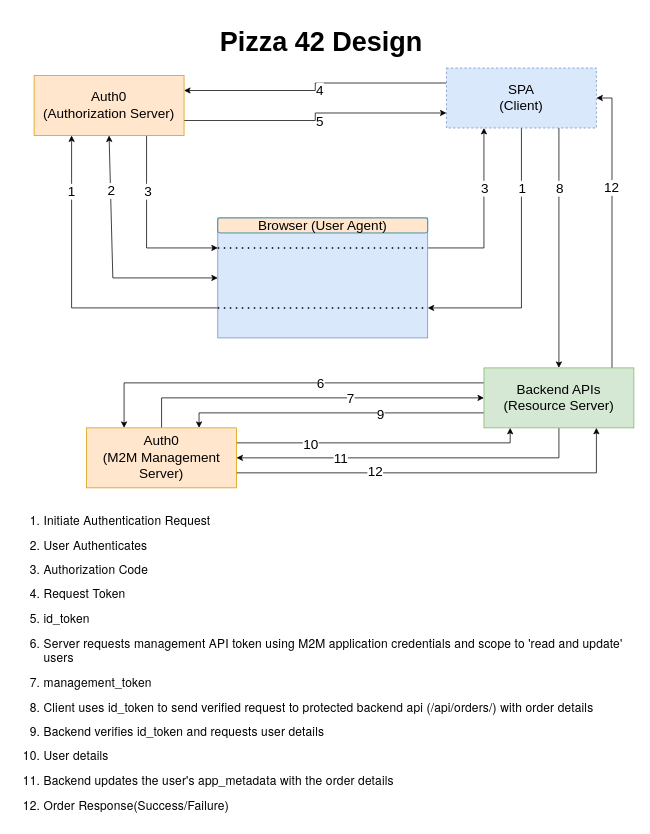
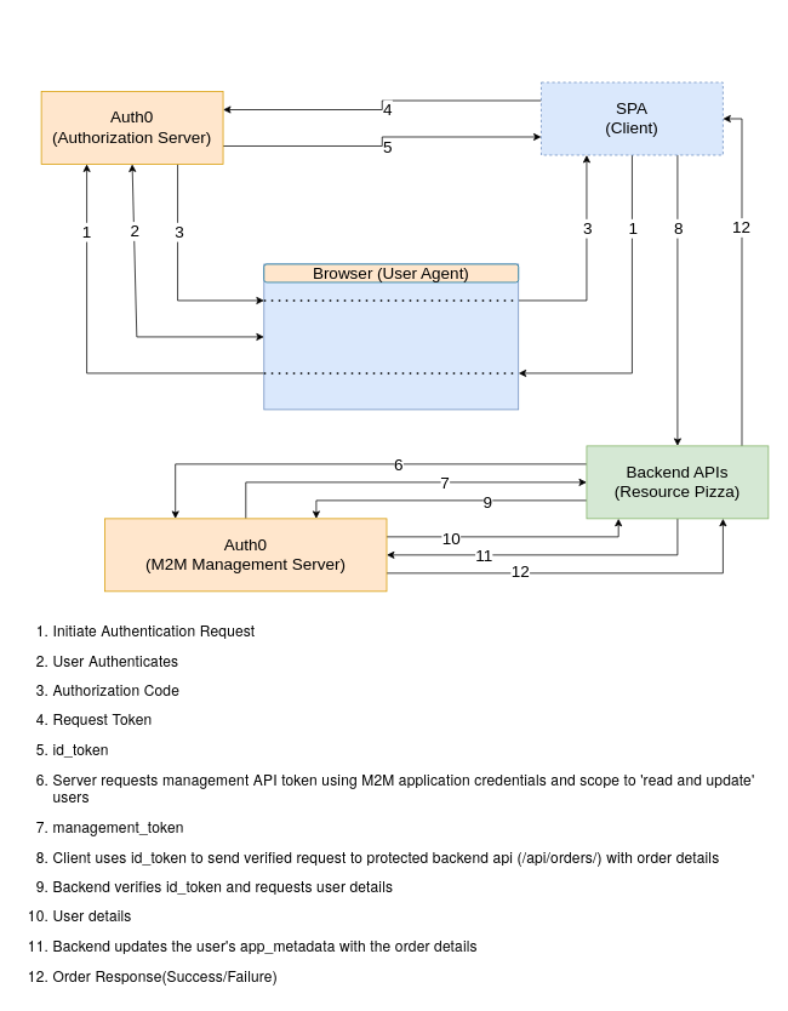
  <mxCell id="0" />
  <mxCell id="1" parent="0" />
  <mxCell id="2" style="edgeStyle=orthogonalEdgeStyle;rounded=0;orthogonalLoop=1;jettySize=auto;html=1;exitX=0.75;exitY=1;exitDx=0;exitDy=0;entryX=0;entryY=0.25;entryDx=0;entryDy=0;fontSize=20;" edge="1" parent="1" source="6" target="27"><mxGeometry relative="1" as="geometry" /></mxCell>
  <mxCell id="3" value="3" style="edgeLabel;html=1;align=center;verticalAlign=middle;resizable=0;points=[];fontSize=18;" vertex="1" connectable="0" parent="2"><mxGeometry x="-0.188" y="1" relative="1" as="geometry"><mxPoint y="-25" as="offset" /></mxGeometry></mxCell>
  <mxCell id="4" style="edgeStyle=orthogonalEdgeStyle;rounded=0;orthogonalLoop=1;jettySize=auto;html=1;exitX=1;exitY=0.75;exitDx=0;exitDy=0;entryX=0;entryY=0.75;entryDx=0;entryDy=0;fontSize=12;fontColor=#000000;" edge="1" parent="1" source="6" target="13"><mxGeometry relative="1" as="geometry" /></mxCell>
  <mxCell id="5" value="5" style="edgeLabel;html=1;align=center;verticalAlign=middle;resizable=0;points=[];fontSize=18;fontColor=#000000;" vertex="1" connectable="0" parent="4"><mxGeometry x="-0.129" y="-1" relative="1" as="geometry"><mxPoint x="23" as="offset" /></mxGeometry></mxCell>
  <mxCell id="6" value="&lt;div style=&quot;font-size: 18px&quot;&gt;&lt;span&gt;&lt;font style=&quot;font-size: 18px&quot;&gt;Auth0&lt;/font&gt;&lt;/span&gt;&lt;/div&gt;&lt;div style=&quot;font-size: 18px&quot;&gt;&lt;span&gt;&lt;font style=&quot;font-size: 18px&quot;&gt;(Authorization Server)&lt;/font&gt;&lt;/span&gt;&lt;/div&gt;" style="rounded=0;whiteSpace=wrap;html=1;fontSize=14;fillColor=#ffe6cc;strokeColor=#d79b00;align=center;" vertex="1" parent="1"><mxGeometry x="45" y="100" width="200" height="80" as="geometry" /></mxCell>
  <mxCell id="7" style="edgeStyle=orthogonalEdgeStyle;rounded=0;orthogonalLoop=1;jettySize=auto;html=1;exitX=0.5;exitY=1;exitDx=0;exitDy=0;entryX=1;entryY=0.75;entryDx=0;entryDy=0;fontSize=20;" edge="1" parent="1" source="13" target="27"><mxGeometry relative="1" as="geometry" /></mxCell>
  <mxCell id="8" value="1" style="edgeLabel;html=1;align=center;verticalAlign=middle;resizable=0;points=[];fontSize=18;" vertex="1" connectable="0" parent="7"><mxGeometry x="-0.539" y="1" relative="1" as="geometry"><mxPoint x="-1" y="-4" as="offset" /></mxGeometry></mxCell>
  <mxCell id="9" style="edgeStyle=orthogonalEdgeStyle;rounded=0;orthogonalLoop=1;jettySize=auto;html=1;exitX=0.75;exitY=1;exitDx=0;exitDy=0;entryX=0.5;entryY=0;entryDx=0;entryDy=0;fontSize=20;" edge="1" parent="1" source="13" target="22"><mxGeometry relative="1" as="geometry" /></mxCell>
  <mxCell id="10" value="8" style="edgeLabel;html=1;align=center;verticalAlign=middle;resizable=0;points=[];fontSize=18;fontColor=#000000;" vertex="1" connectable="0" parent="9"><mxGeometry x="-0.387" relative="1" as="geometry"><mxPoint y="-18" as="offset" /></mxGeometry></mxCell>
  <mxCell id="11" style="edgeStyle=orthogonalEdgeStyle;rounded=0;orthogonalLoop=1;jettySize=auto;html=1;exitX=0;exitY=0.25;exitDx=0;exitDy=0;entryX=1;entryY=0.25;entryDx=0;entryDy=0;fontSize=12;fontColor=#000000;" edge="1" parent="1" source="13" target="6"><mxGeometry relative="1" as="geometry" /></mxCell>
  <mxCell id="12" value="&lt;font style=&quot;font-size: 18px&quot;&gt;4&lt;/font&gt;" style="edgeLabel;html=1;align=center;verticalAlign=middle;resizable=0;points=[];fontSize=12;fontColor=#000000;" vertex="1" connectable="0" parent="11"><mxGeometry x="0.146" y="-1" relative="1" as="geometry"><mxPoint x="26" as="offset" /></mxGeometry></mxCell>
  <mxCell id="13" value="&lt;font style=&quot;font-size: 18px&quot;&gt;SPA&lt;br&gt;(Client)&lt;/font&gt;" style="rounded=0;whiteSpace=wrap;html=1;fontSize=14;fillColor=#dae8fc;strokeColor=#6c8ebf;dashed=1;" vertex="1" parent="1"><mxGeometry x="595" y="90" width="200" height="80" as="geometry" /></mxCell>
  <mxCell id="14" style="edgeStyle=orthogonalEdgeStyle;rounded=0;orthogonalLoop=1;jettySize=auto;html=1;exitX=0;exitY=0.25;exitDx=0;exitDy=0;entryX=0.25;entryY=0;entryDx=0;entryDy=0;fontSize=18;fontColor=#000000;" edge="1" parent="1" source="22" target="41"><mxGeometry relative="1" as="geometry" /></mxCell>
  <mxCell id="15" value="6" style="edgeLabel;html=1;align=center;verticalAlign=middle;resizable=0;points=[];fontSize=18;fontColor=#000000;" vertex="1" connectable="0" parent="14"><mxGeometry x="-0.18" relative="1" as="geometry"><mxPoint x="2" as="offset" /></mxGeometry></mxCell>
  <mxCell id="16" style="edgeStyle=orthogonalEdgeStyle;rounded=0;orthogonalLoop=1;jettySize=auto;html=1;exitX=0;exitY=0.75;exitDx=0;exitDy=0;entryX=0.75;entryY=0;entryDx=0;entryDy=0;fontSize=18;fontColor=#000000;" edge="1" parent="1" source="22" target="41"><mxGeometry relative="1" as="geometry" /></mxCell>
  <mxCell id="17" value="9" style="edgeLabel;html=1;align=center;verticalAlign=middle;resizable=0;points=[];fontSize=18;fontColor=#000000;" vertex="1" connectable="0" parent="16"><mxGeometry x="-0.304" y="2" relative="1" as="geometry"><mxPoint as="offset" /></mxGeometry></mxCell>
  <mxCell id="18" style="edgeStyle=orthogonalEdgeStyle;rounded=0;orthogonalLoop=1;jettySize=auto;html=1;exitX=0.5;exitY=1;exitDx=0;exitDy=0;entryX=1;entryY=0.5;entryDx=0;entryDy=0;fontSize=18;fontColor=#000000;" edge="1" parent="1" source="22" target="41"><mxGeometry relative="1" as="geometry" /></mxCell>
  <mxCell id="19" value="11" style="edgeLabel;html=1;align=center;verticalAlign=middle;resizable=0;points=[];fontSize=18;fontColor=#000000;" vertex="1" connectable="0" parent="18"><mxGeometry x="0.411" y="1" relative="1" as="geometry"><mxPoint as="offset" /></mxGeometry></mxCell>
  <mxCell id="20" style="edgeStyle=orthogonalEdgeStyle;rounded=0;orthogonalLoop=1;jettySize=auto;html=1;exitX=0.854;exitY=0.015;exitDx=0;exitDy=0;entryX=1;entryY=0.5;entryDx=0;entryDy=0;fontSize=18;fontColor=#000000;exitPerimeter=0;" edge="1" parent="1" source="22" target="13"><mxGeometry relative="1" as="geometry" /></mxCell>
  <mxCell id="21" value="12" style="edgeLabel;html=1;align=center;verticalAlign=middle;resizable=0;points=[];fontSize=18;fontColor=#000000;" vertex="1" connectable="0" parent="20"><mxGeometry x="0.328" y="1" relative="1" as="geometry"><mxPoint y="12" as="offset" /></mxGeometry></mxCell>
- <mxCell id="22" value="&lt;font style=&quot;font-size: 18px&quot;&gt;Backend APIs&lt;br&gt;(Resource Server)&lt;/font&gt;" style="rounded=0;whiteSpace=wrap;html=1;fontSize=14;fillColor=#d5e8d4;strokeColor=#82b366;" vertex="1" parent="1"><mxGeometry x="645" y="490" width="200" height="80" as="geometry" /></mxCell>
+ <mxCell id="22" value="&lt;font style=&quot;font-size: 18px&quot;&gt;Backend APIs&lt;br&gt;(Resource Pizza)&lt;/font&gt;" style="rounded=0;whiteSpace=wrap;html=1;fontSize=14;fillColor=#d5e8d4;strokeColor=#82b366;" vertex="1" parent="1"><mxGeometry x="645" y="490" width="200" height="80" as="geometry" /></mxCell>
  <mxCell id="23" style="edgeStyle=orthogonalEdgeStyle;rounded=0;orthogonalLoop=1;jettySize=auto;html=1;exitX=1;exitY=0.25;exitDx=0;exitDy=0;entryX=0.25;entryY=1;entryDx=0;entryDy=0;fontSize=20;" edge="1" parent="1" source="27" target="13"><mxGeometry relative="1" as="geometry" /></mxCell>
  <mxCell id="24" value="3" style="edgeLabel;html=1;align=center;verticalAlign=middle;resizable=0;points=[];fontSize=18;" vertex="1" connectable="0" parent="23"><mxGeometry x="0.457" y="1" relative="1" as="geometry"><mxPoint x="1" y="16" as="offset" /></mxGeometry></mxCell>
  <mxCell id="25" style="edgeStyle=orthogonalEdgeStyle;rounded=0;orthogonalLoop=1;jettySize=auto;html=1;exitX=0;exitY=0.75;exitDx=0;exitDy=0;entryX=0.25;entryY=1;entryDx=0;entryDy=0;fontSize=20;" edge="1" parent="1" source="27" target="6"><mxGeometry relative="1" as="geometry" /></mxCell>
  <mxCell id="26" value="1" style="edgeLabel;html=1;align=center;verticalAlign=middle;resizable=0;points=[];fontSize=18;" vertex="1" connectable="0" parent="25"><mxGeometry x="0.618" relative="1" as="geometry"><mxPoint y="-7" as="offset" /></mxGeometry></mxCell>
  <mxCell id="27" value="" style="rounded=0;whiteSpace=wrap;html=1;fontSize=20;fillColor=#dae8fc;strokeColor=#6c8ebf;" vertex="1" parent="1"><mxGeometry x="290" y="290" width="280" height="160" as="geometry" /></mxCell>
  <mxCell id="28" value="&lt;font style=&quot;font-size: 18px&quot;&gt;Browser (User Agent)&lt;/font&gt;" style="rounded=1;whiteSpace=wrap;html=1;fillColor=#ffe6cc;strokeColor=#10739e;" vertex="1" parent="1"><mxGeometry x="290" y="290" width="280" height="20" as="geometry" /></mxCell>
  <mxCell id="29" value="" style="endArrow=none;dashed=1;html=1;dashPattern=1 3;strokeWidth=2;rounded=0;fontSize=20;exitX=0;exitY=0.25;exitDx=0;exitDy=0;entryX=1;entryY=0.25;entryDx=0;entryDy=0;" edge="1" parent="1" source="27" target="27"><mxGeometry width="50" height="50" relative="1" as="geometry"><mxPoint x="440" y="430" as="sourcePoint" /><mxPoint x="490" y="380" as="targetPoint" /></mxGeometry></mxCell>
  <mxCell id="30" value="" style="endArrow=none;dashed=1;html=1;dashPattern=1 3;strokeWidth=2;rounded=0;fontSize=20;exitX=0;exitY=0.75;exitDx=0;exitDy=0;entryX=1;entryY=0.75;entryDx=0;entryDy=0;" edge="1" parent="1" source="27" target="27"><mxGeometry width="50" height="50" relative="1" as="geometry"><mxPoint x="310" y="360" as="sourcePoint" /><mxPoint x="580" y="360" as="targetPoint" /></mxGeometry></mxCell>
  <mxCell id="31" value="" style="endArrow=classic;startArrow=classic;html=1;rounded=0;fontSize=20;entryX=0.5;entryY=1;entryDx=0;entryDy=0;exitX=0;exitY=0.5;exitDx=0;exitDy=0;" edge="1" parent="1" source="27" target="6"><mxGeometry width="50" height="50" relative="1" as="geometry"><mxPoint x="200" y="330" as="sourcePoint" /><mxPoint x="490" y="380" as="targetPoint" /><Array as="points"><mxPoint x="150" y="370" /></Array></mxGeometry></mxCell>
  <mxCell id="32" value="2" style="edgeLabel;html=1;align=center;verticalAlign=middle;resizable=0;points=[];fontSize=18;" vertex="1" connectable="0" parent="31"><mxGeometry x="0.51" relative="1" as="geometry"><mxPoint y="-8" as="offset" /></mxGeometry></mxCell>
- <mxCell id="33" value="&lt;h1&gt;Pizza 42 Design&lt;/h1&gt;" style="text;html=1;strokeColor=none;fillColor=none;spacing=5;spacingTop=-20;whiteSpace=wrap;overflow=hidden;rounded=0;fontSize=18;" vertex="1" parent="1"><mxGeometry x="288" y="20" width="285" height="60" as="geometry" /></mxCell>
  <mxCell id="34" value="&lt;h1&gt;&lt;ol style=&quot;box-sizing: border-box ; font-size: 16px ; margin: 0px 0px 0.85em ; padding: 0px 0px 0px 2em ; font-family: &amp;#34;helvetica neue&amp;#34; , &amp;#34;helvetica&amp;#34; , &amp;#34;arial&amp;#34; , sans-serif ; font-weight: 400 ; letter-spacing: 0.2px ; background-color: rgb(255 , 255 , 255)&quot;&gt;&lt;li style=&quot;box-sizing: border-box ; font-size: inherit&quot;&gt;&lt;p style=&quot;box-sizing: border-box ; font-size: inherit ; margin-top: 0px ; margin-bottom: 0.85em&quot;&gt;Initiate Authentication Request&lt;/p&gt;&lt;/li&gt;&lt;li style=&quot;box-sizing: border-box ; font-size: inherit&quot;&gt;&lt;p style=&quot;box-sizing: border-box ; font-size: inherit ; margin-top: 0px ; margin-bottom: 0.85em&quot;&gt;User Authenticates&lt;/p&gt;&lt;/li&gt;&lt;li style=&quot;box-sizing: border-box ; font-size: inherit&quot;&gt;&lt;p style=&quot;box-sizing: border-box ; font-size: inherit ; margin-top: 0px ; margin-bottom: 0.85em&quot;&gt;Authorization Code&lt;/p&gt;&lt;/li&gt;&lt;li style=&quot;box-sizing: border-box ; font-size: inherit&quot;&gt;&lt;p style=&quot;box-sizing: border-box ; font-size: inherit ; margin-top: 0px ; margin-bottom: 0.85em&quot;&gt;Request Token&lt;/p&gt;&lt;/li&gt;&lt;li style=&quot;box-sizing: border-box ; font-size: inherit&quot;&gt;&lt;p style=&quot;box-sizing: border-box ; font-size: inherit ; margin-top: 0px ; margin-bottom: 0.85em&quot;&gt;id_token&lt;/p&gt;&lt;/li&gt;&lt;li style=&quot;box-sizing: border-box ; font-size: inherit&quot;&gt;&lt;p style=&quot;box-sizing: border-box ; font-size: inherit ; margin-top: 0px ; margin-bottom: 0.85em&quot;&gt;Server requests management API token using M2M application credentials and scope to 'read and update' users&lt;/p&gt;&lt;/li&gt;&lt;li style=&quot;box-sizing: border-box ; font-size: inherit&quot;&gt;&lt;p style=&quot;box-sizing: border-box ; font-size: inherit ; margin-top: 0px ; margin-bottom: 0.85em&quot;&gt;management_token&lt;/p&gt;&lt;/li&gt;&lt;li style=&quot;box-sizing: border-box ; font-size: inherit&quot;&gt;&lt;p style=&quot;box-sizing: border-box ; font-size: inherit ; margin-top: 0px ; margin-bottom: 0.85em&quot;&gt;Client uses id_token to send verified request to protected backend api (/api/orders/) with order details&lt;/p&gt;&lt;/li&gt;&lt;li style=&quot;box-sizing: border-box ; font-size: inherit&quot;&gt;&lt;p style=&quot;box-sizing: border-box ; font-size: inherit ; margin-top: 0px ; margin-bottom: 0.85em&quot;&gt;Backend verifies id_token and requests user details&lt;/p&gt;&lt;/li&gt;&lt;li style=&quot;box-sizing: border-box ; font-size: inherit&quot;&gt;&lt;p style=&quot;box-sizing: border-box ; font-size: inherit ; margin-top: 0px ; margin-bottom: 0.85em&quot;&gt;User details&lt;/p&gt;&lt;/li&gt;&lt;li style=&quot;box-sizing: border-box ; font-size: inherit&quot;&gt;&lt;p style=&quot;box-sizing: border-box ; font-size: inherit ; margin-top: 0px ; margin-bottom: 0.85em&quot;&gt;Backend updates the user's app_metadata with the order details&lt;/p&gt;&lt;/li&gt;&lt;li style=&quot;box-sizing: border-box ; font-size: inherit&quot;&gt;&lt;p style=&quot;box-sizing: border-box ; font-size: inherit ; margin-top: 0px ; margin-bottom: 0.85em&quot;&gt;Order Response(Success/Failure)&lt;/p&gt;&lt;/li&gt;&lt;/ol&gt;&lt;div&gt;&lt;/div&gt;&lt;/h1&gt;" style="text;html=1;strokeColor=none;fillColor=none;spacing=5;spacingTop=-20;whiteSpace=wrap;overflow=hidden;rounded=0;fontSize=18;" vertex="1" parent="1"><mxGeometry x="20.5" y="670" width="820" height="420" as="geometry" /></mxCell>
  <mxCell id="35" style="edgeStyle=orthogonalEdgeStyle;rounded=0;orthogonalLoop=1;jettySize=auto;html=1;exitX=0.5;exitY=0;exitDx=0;exitDy=0;entryX=0;entryY=0.5;entryDx=0;entryDy=0;fontSize=18;fontColor=#000000;" edge="1" parent="1" source="41" target="22"><mxGeometry relative="1" as="geometry" /></mxCell>
  <mxCell id="36" value="7" style="edgeLabel;html=1;align=center;verticalAlign=middle;resizable=0;points=[];fontSize=18;fontColor=#000000;" vertex="1" connectable="0" parent="35"><mxGeometry x="0.2" y="1" relative="1" as="geometry"><mxPoint x="9" y="1" as="offset" /></mxGeometry></mxCell>
  <mxCell id="37" style="edgeStyle=orthogonalEdgeStyle;rounded=0;orthogonalLoop=1;jettySize=auto;html=1;exitX=1;exitY=0.25;exitDx=0;exitDy=0;entryX=0.175;entryY=1;entryDx=0;entryDy=0;entryPerimeter=0;fontSize=18;fontColor=#000000;" edge="1" parent="1" source="41" target="22"><mxGeometry relative="1" as="geometry" /></mxCell>
  <mxCell id="38" value="10" style="edgeLabel;html=1;align=center;verticalAlign=middle;resizable=0;points=[];fontSize=18;fontColor=#000000;" vertex="1" connectable="0" parent="37"><mxGeometry x="-0.491" y="-2" relative="1" as="geometry"><mxPoint as="offset" /></mxGeometry></mxCell>
  <mxCell id="39" style="edgeStyle=orthogonalEdgeStyle;rounded=0;orthogonalLoop=1;jettySize=auto;html=1;exitX=1;exitY=0.75;exitDx=0;exitDy=0;entryX=0.75;entryY=1;entryDx=0;entryDy=0;fontSize=18;fontColor=#000000;" edge="1" parent="1" source="41" target="22"><mxGeometry relative="1" as="geometry" /></mxCell>
  <mxCell id="40" value="12" style="edgeLabel;html=1;align=center;verticalAlign=middle;resizable=0;points=[];fontSize=18;fontColor=#000000;" vertex="1" connectable="0" parent="39"><mxGeometry x="-0.319" y="2" relative="1" as="geometry"><mxPoint as="offset" /></mxGeometry></mxCell>
- <mxCell id="41" value="&lt;div style=&quot;font-size: 18px&quot;&gt;&lt;span&gt;&lt;font style=&quot;font-size: 18px&quot;&gt;Auth0&lt;/font&gt;&lt;/span&gt;&lt;/div&gt;&lt;div style=&quot;font-size: 18px&quot;&gt;&lt;span&gt;&lt;font style=&quot;font-size: 18px&quot;&gt;(M2M Management Server)&lt;/font&gt;&lt;/span&gt;&lt;/div&gt;" style="rounded=0;whiteSpace=wrap;html=1;fontSize=14;fillColor=#ffe6cc;strokeColor=#d79b00;align=center;" vertex="1" parent="1"><mxGeometry x="115" y="570" width="200" height="80" as="geometry" /></mxCell>
+ <mxCell id="41" value="&lt;div style=&quot;font-size: 18px&quot;&gt;&lt;span&gt;&lt;font style=&quot;font-size: 18px&quot;&gt;Auth0&lt;/font&gt;&lt;/span&gt;&lt;/div&gt;&lt;div style=&quot;font-size: 18px&quot;&gt;&lt;span&gt;&lt;font style=&quot;font-size: 18px&quot;&gt;(M2M Management Server)&lt;/font&gt;&lt;/span&gt;&lt;/div&gt;" style="rounded=0;whiteSpace=wrap;html=1;fontSize=14;fillColor=#ffe6cc;strokeColor=#d79b00;align=center;" vertex="1" parent="1"><mxGeometry x="115" y="570" width="310" height="80" as="geometry" /></mxCell>
